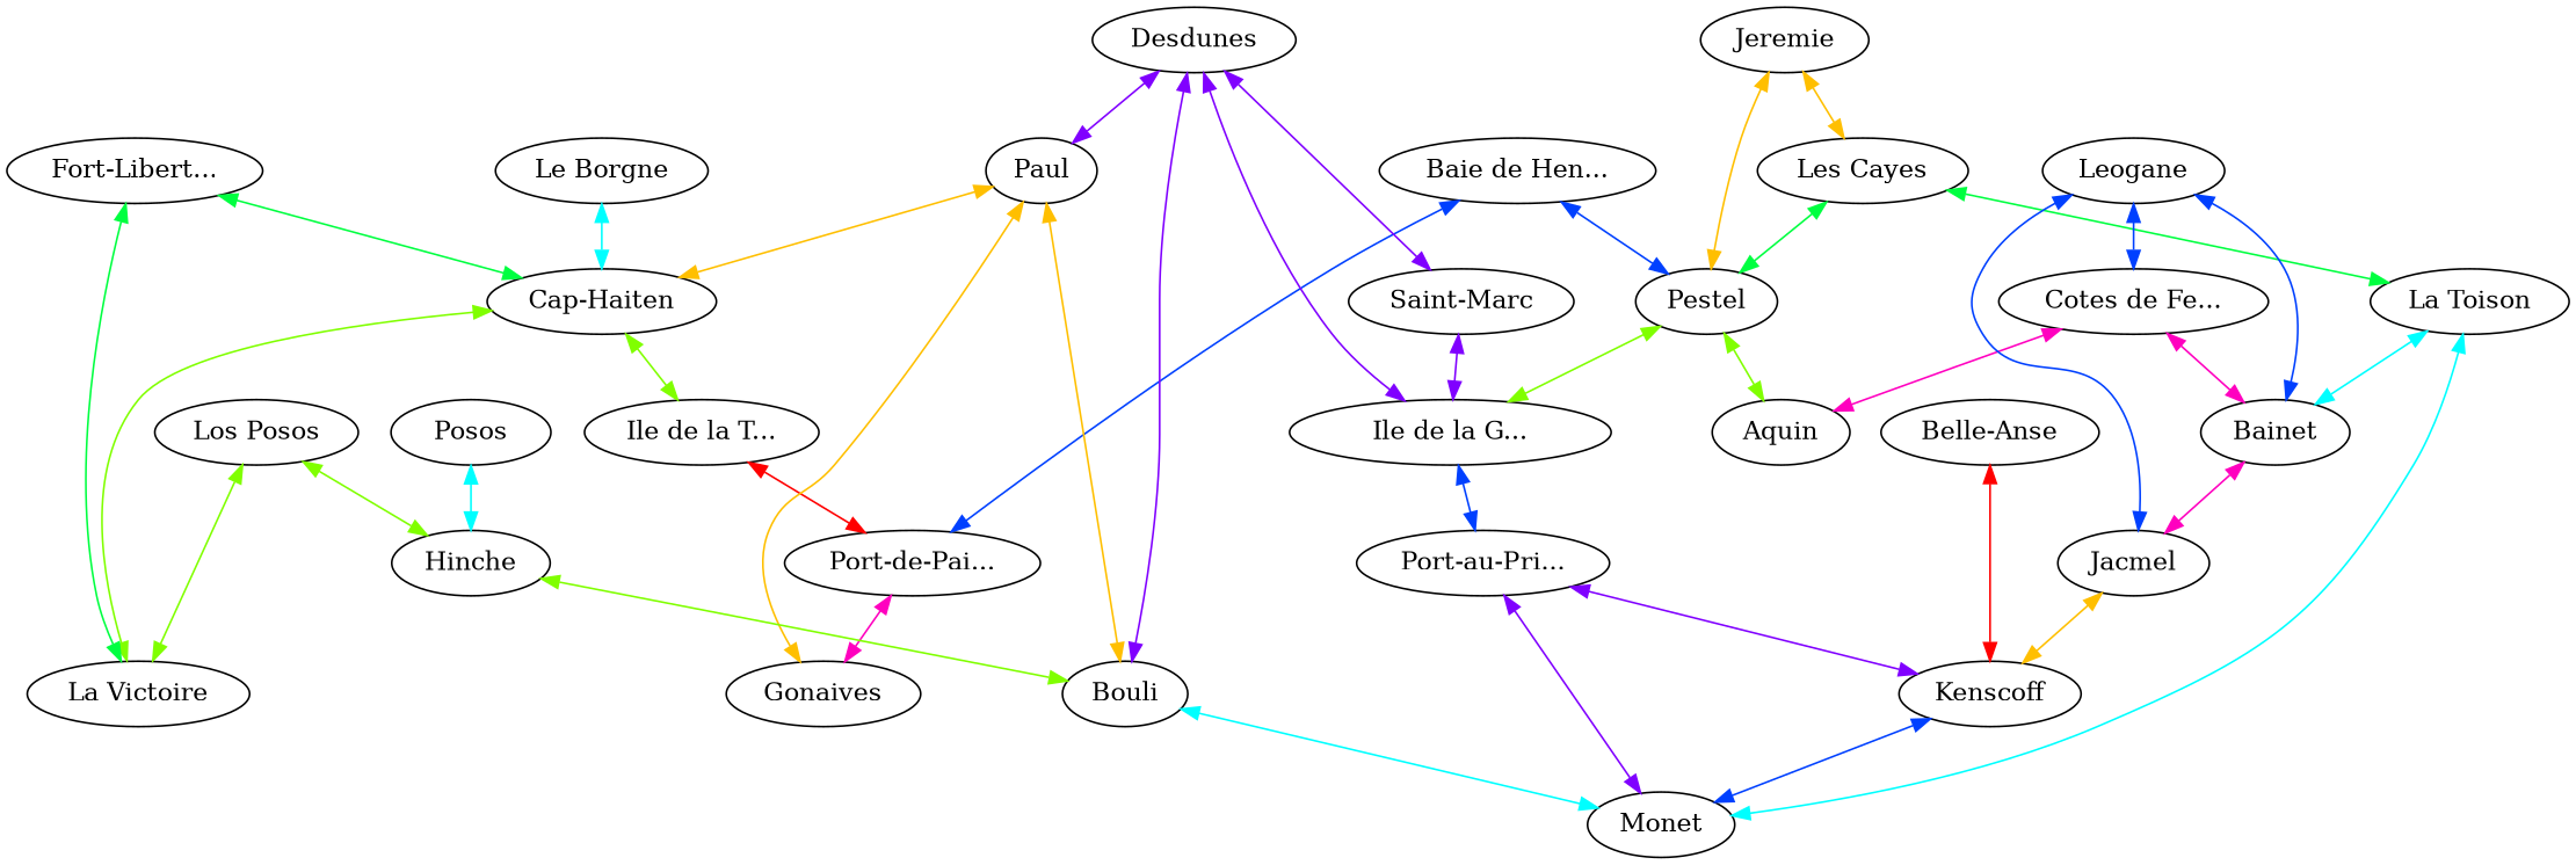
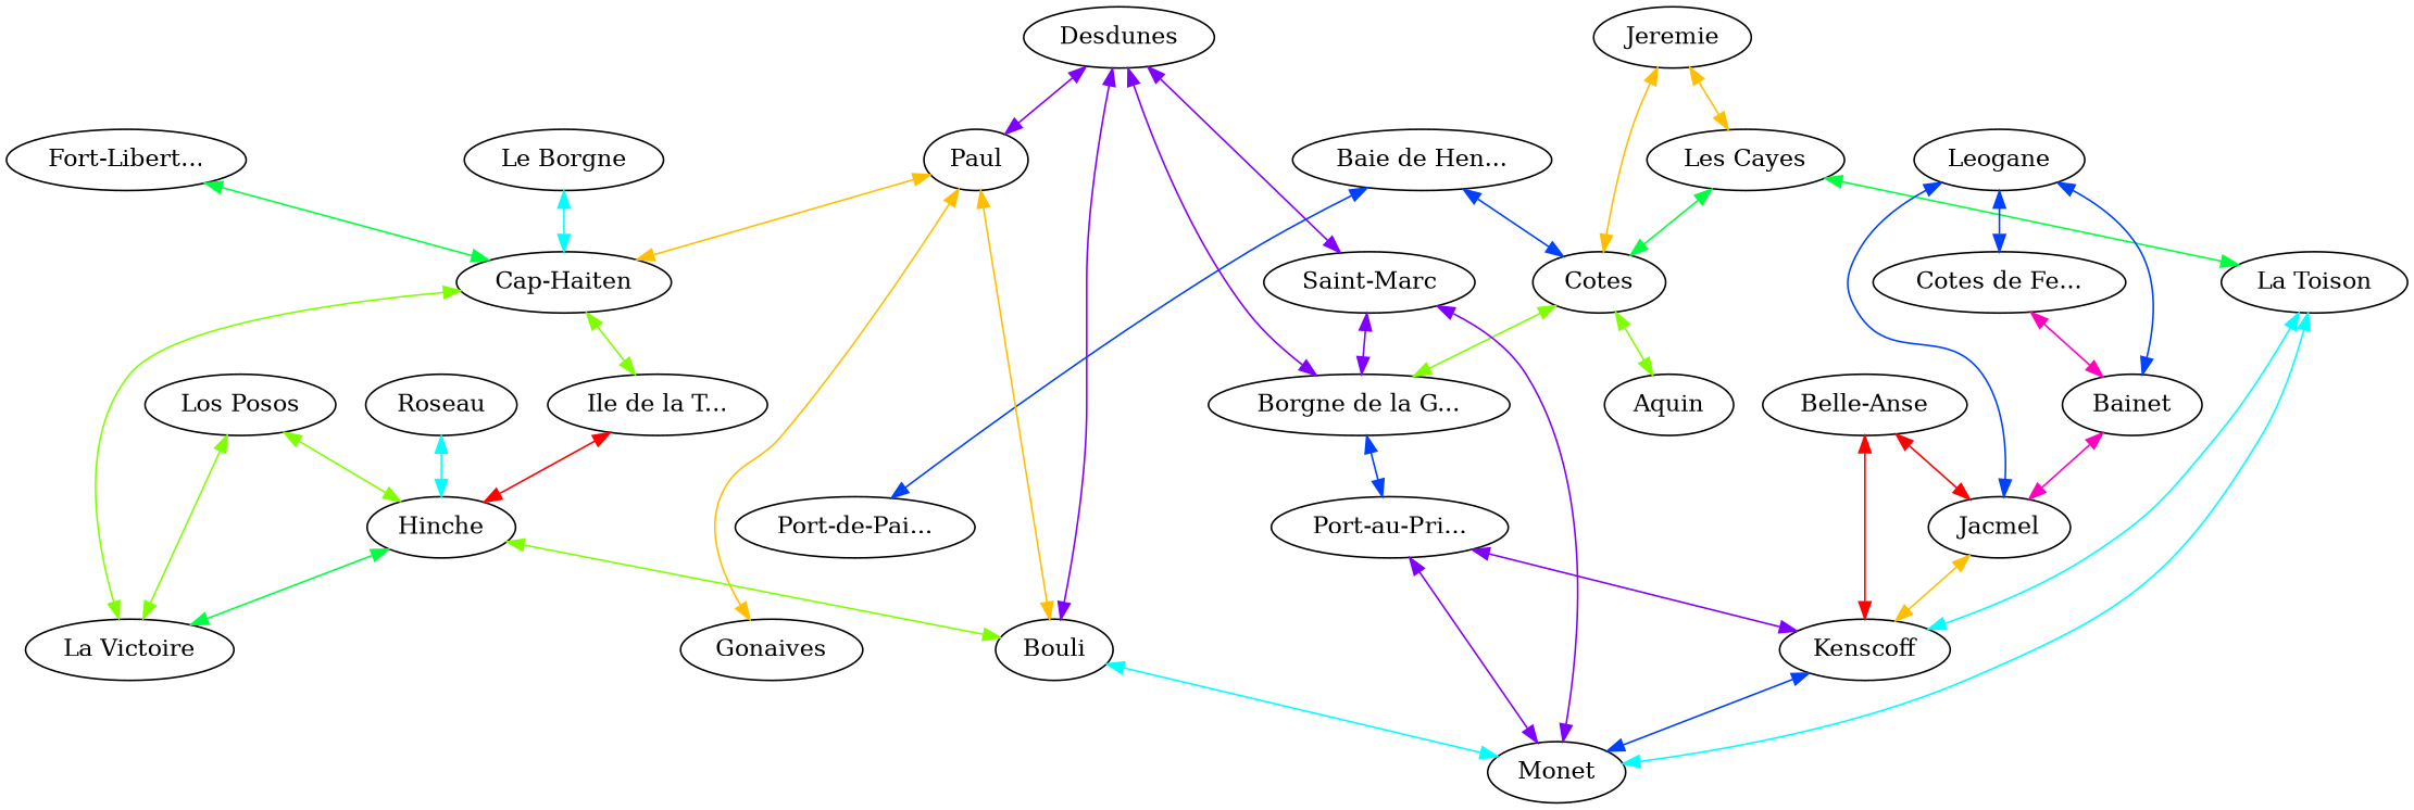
  graph {
    edge [color="0.75,1,1" dir=both]
    n1 [label="Baie de Hen..."]
    n2 [label="Port-de-Pai..."]
-   n3 [label=Pestel]
+   n3 [label=Cotes]
    n4 [label=Gonaives]
-   n5 [label="Ile de la G..."]
+   n5 [label="Borgne de la G..."]
    n6 [label=Aquin]
    n7 [label="Ile de la T..."]
    n8 [label="Le Borgne"]
    n9 [label="Cap-Haiten"]
    n10 [label="La Victoire"]
    n11 [label="Fort-Libert..."]
    n12 [label=Paul]
    n13 [label=Bouli]
    n14 [label=Monet]
    n15 [label=Desdunes]
    n16 [label="Saint-Marc"]
    n17 [label="Port-au-Pri..."]
    n18 [label="Los Posos"]
    n19 [label=Hinche]
-   n20 [label=Posos]
+   n20 [label=Roseau]
    n21 [label=Kenscoff]
    n22 [label="La Toison"]
    n23 [label=Jeremie]
    n24 [label="Les Cayes"]
    n25 [label="Cotes de Fe..."]
    n26 [label=Bainet]
    n27 [label=Jacmel]
    n28 [label=Leogane]
    n29 [label="Belle-Anse"]
    n1 -- n2 [color="0.625,1,1"]
    n1 -- n3 [color="0.625,1,1"]
-   n2 -- n4 [color="0.875,1,1"]
    n3 -- n5 [color="0.25,1,1"]
    n3 -- n6 [color="0.25,1,1"]
    n5 -- n17 [color="0.625,1,1"]
-   n7 -- n2 [color="1,1,1"]
+   n7 -- n19 [color="1,1,1"]
    n8 -- n9 [color="0.5,1,1"]
    n9 -- n7 [color="0.25,1,1"]
    n9 -- n10 [color="0.25,1,1"]
    n11 -- n9 [color="0.375,1,1"]
-   n11 -- n10 [color="0.375,1,1"]
+   n19 -- n10 [color="0.375,1,1"]
    n12 -- n4 [color="0.125,1,1"]
    n12 -- n9 [color="0.125,1,1"]
    n12 -- n13 [color="0.125,1,1"]
    n13 -- n14 [color="0.5,1,1"]
    n15 -- n5
    n15 -- n12
    n15 -- n13
    n15 -- n16
    n16 -- n5
+   n16 -- n14
    n17 -- n14
    n17 -- n21
    n18 -- n10 [color="0.25,1,1"]
    n18 -- n19 [color="0.25,1,1"]
    n19 -- n13 [color="0.25,1,1"]
    n20 -- n19 [color="0.5,1,1"]
    n21 -- n14 [color="0.625,1,1"]
    n22 -- n14 [color="0.5,1,1"]
-   n22 -- n26 [color="0.5,1,1"]
+   n22 -- n21 [color="0.5,1,1"]
    n23 -- n3 [color="0.125,1,1"]
    n23 -- n24 [color="0.125,1,1"]
    n24 -- n3 [color="0.375,1,1"]
    n24 -- n22 [color="0.375,1,1"]
-   n25 -- n6 [color="0.875,1,1"]
    n25 -- n26 [color="0.875,1,1"]
    n26 -- n27 [color="0.875,1,1"]
    n27 -- n21 [color="0.125,1,1"]
    n28 -- n25 [color="0.625,1,1"]
    n28 -- n26 [color="0.625,1,1"]
    n28 -- n27 [color="0.625,1,1"]
    n29 -- n21 [color="1,1,1"]
+   n29 -- n27 [color="1,1,1"]
  }
